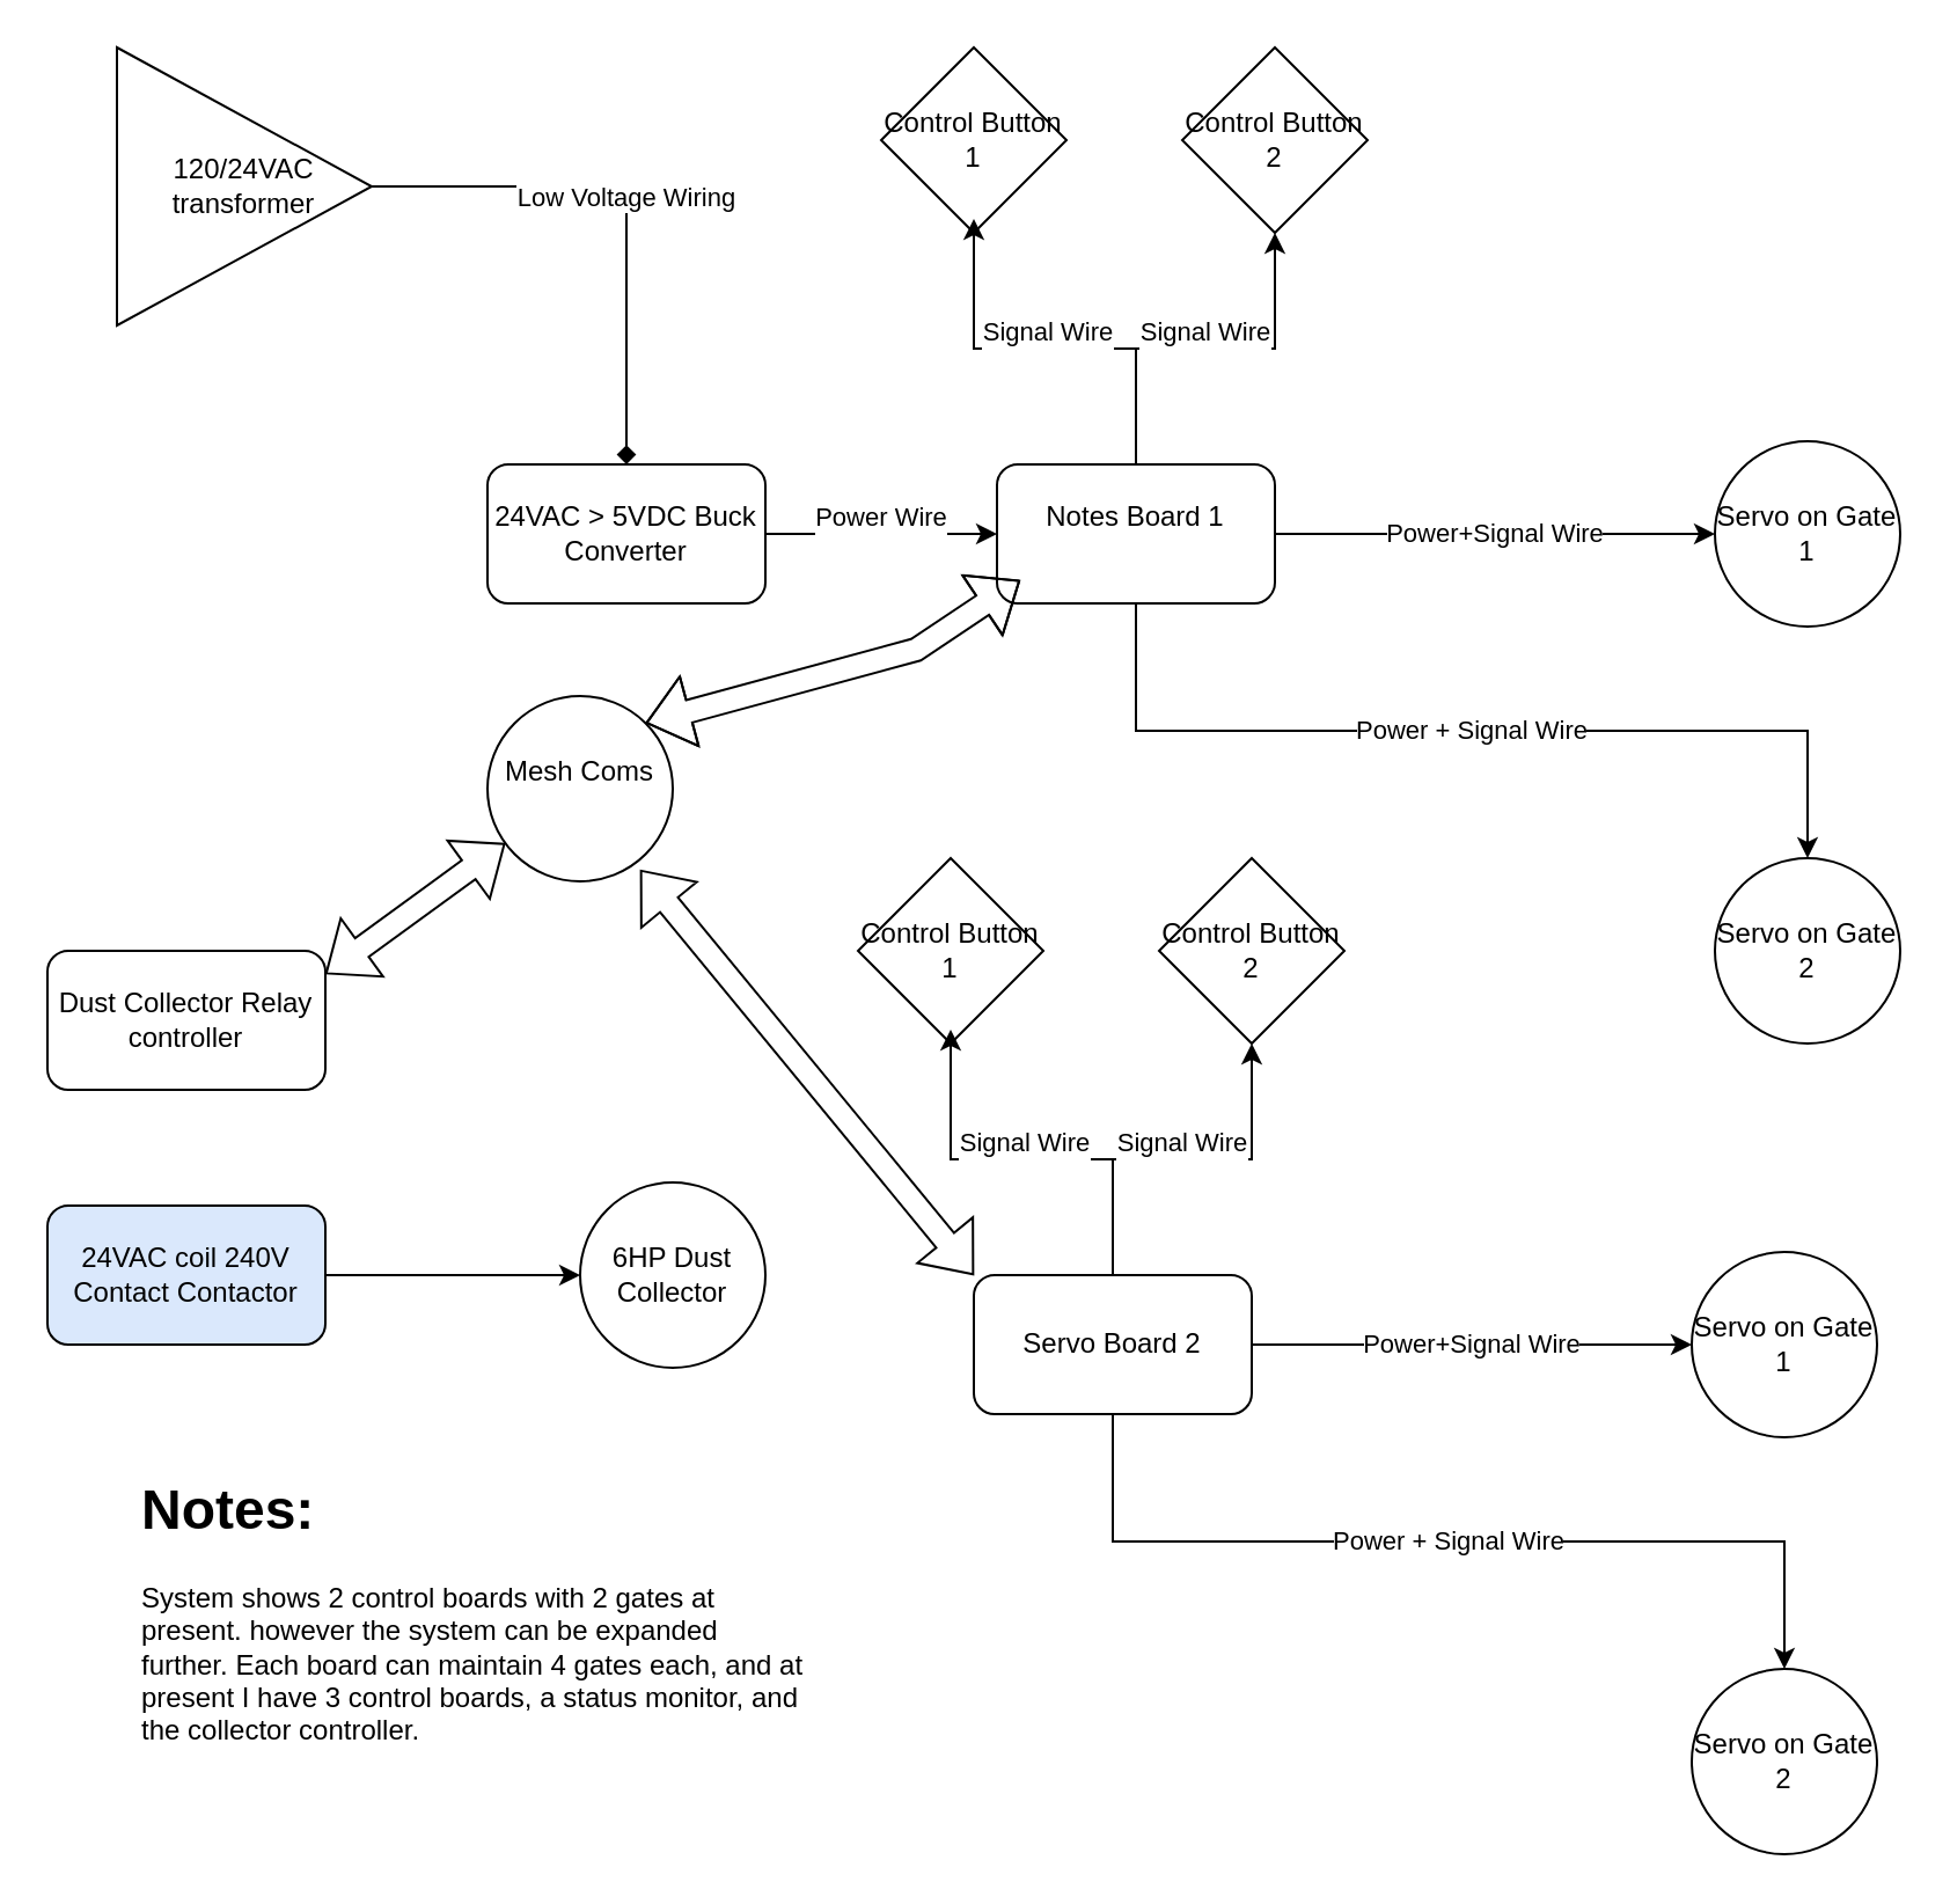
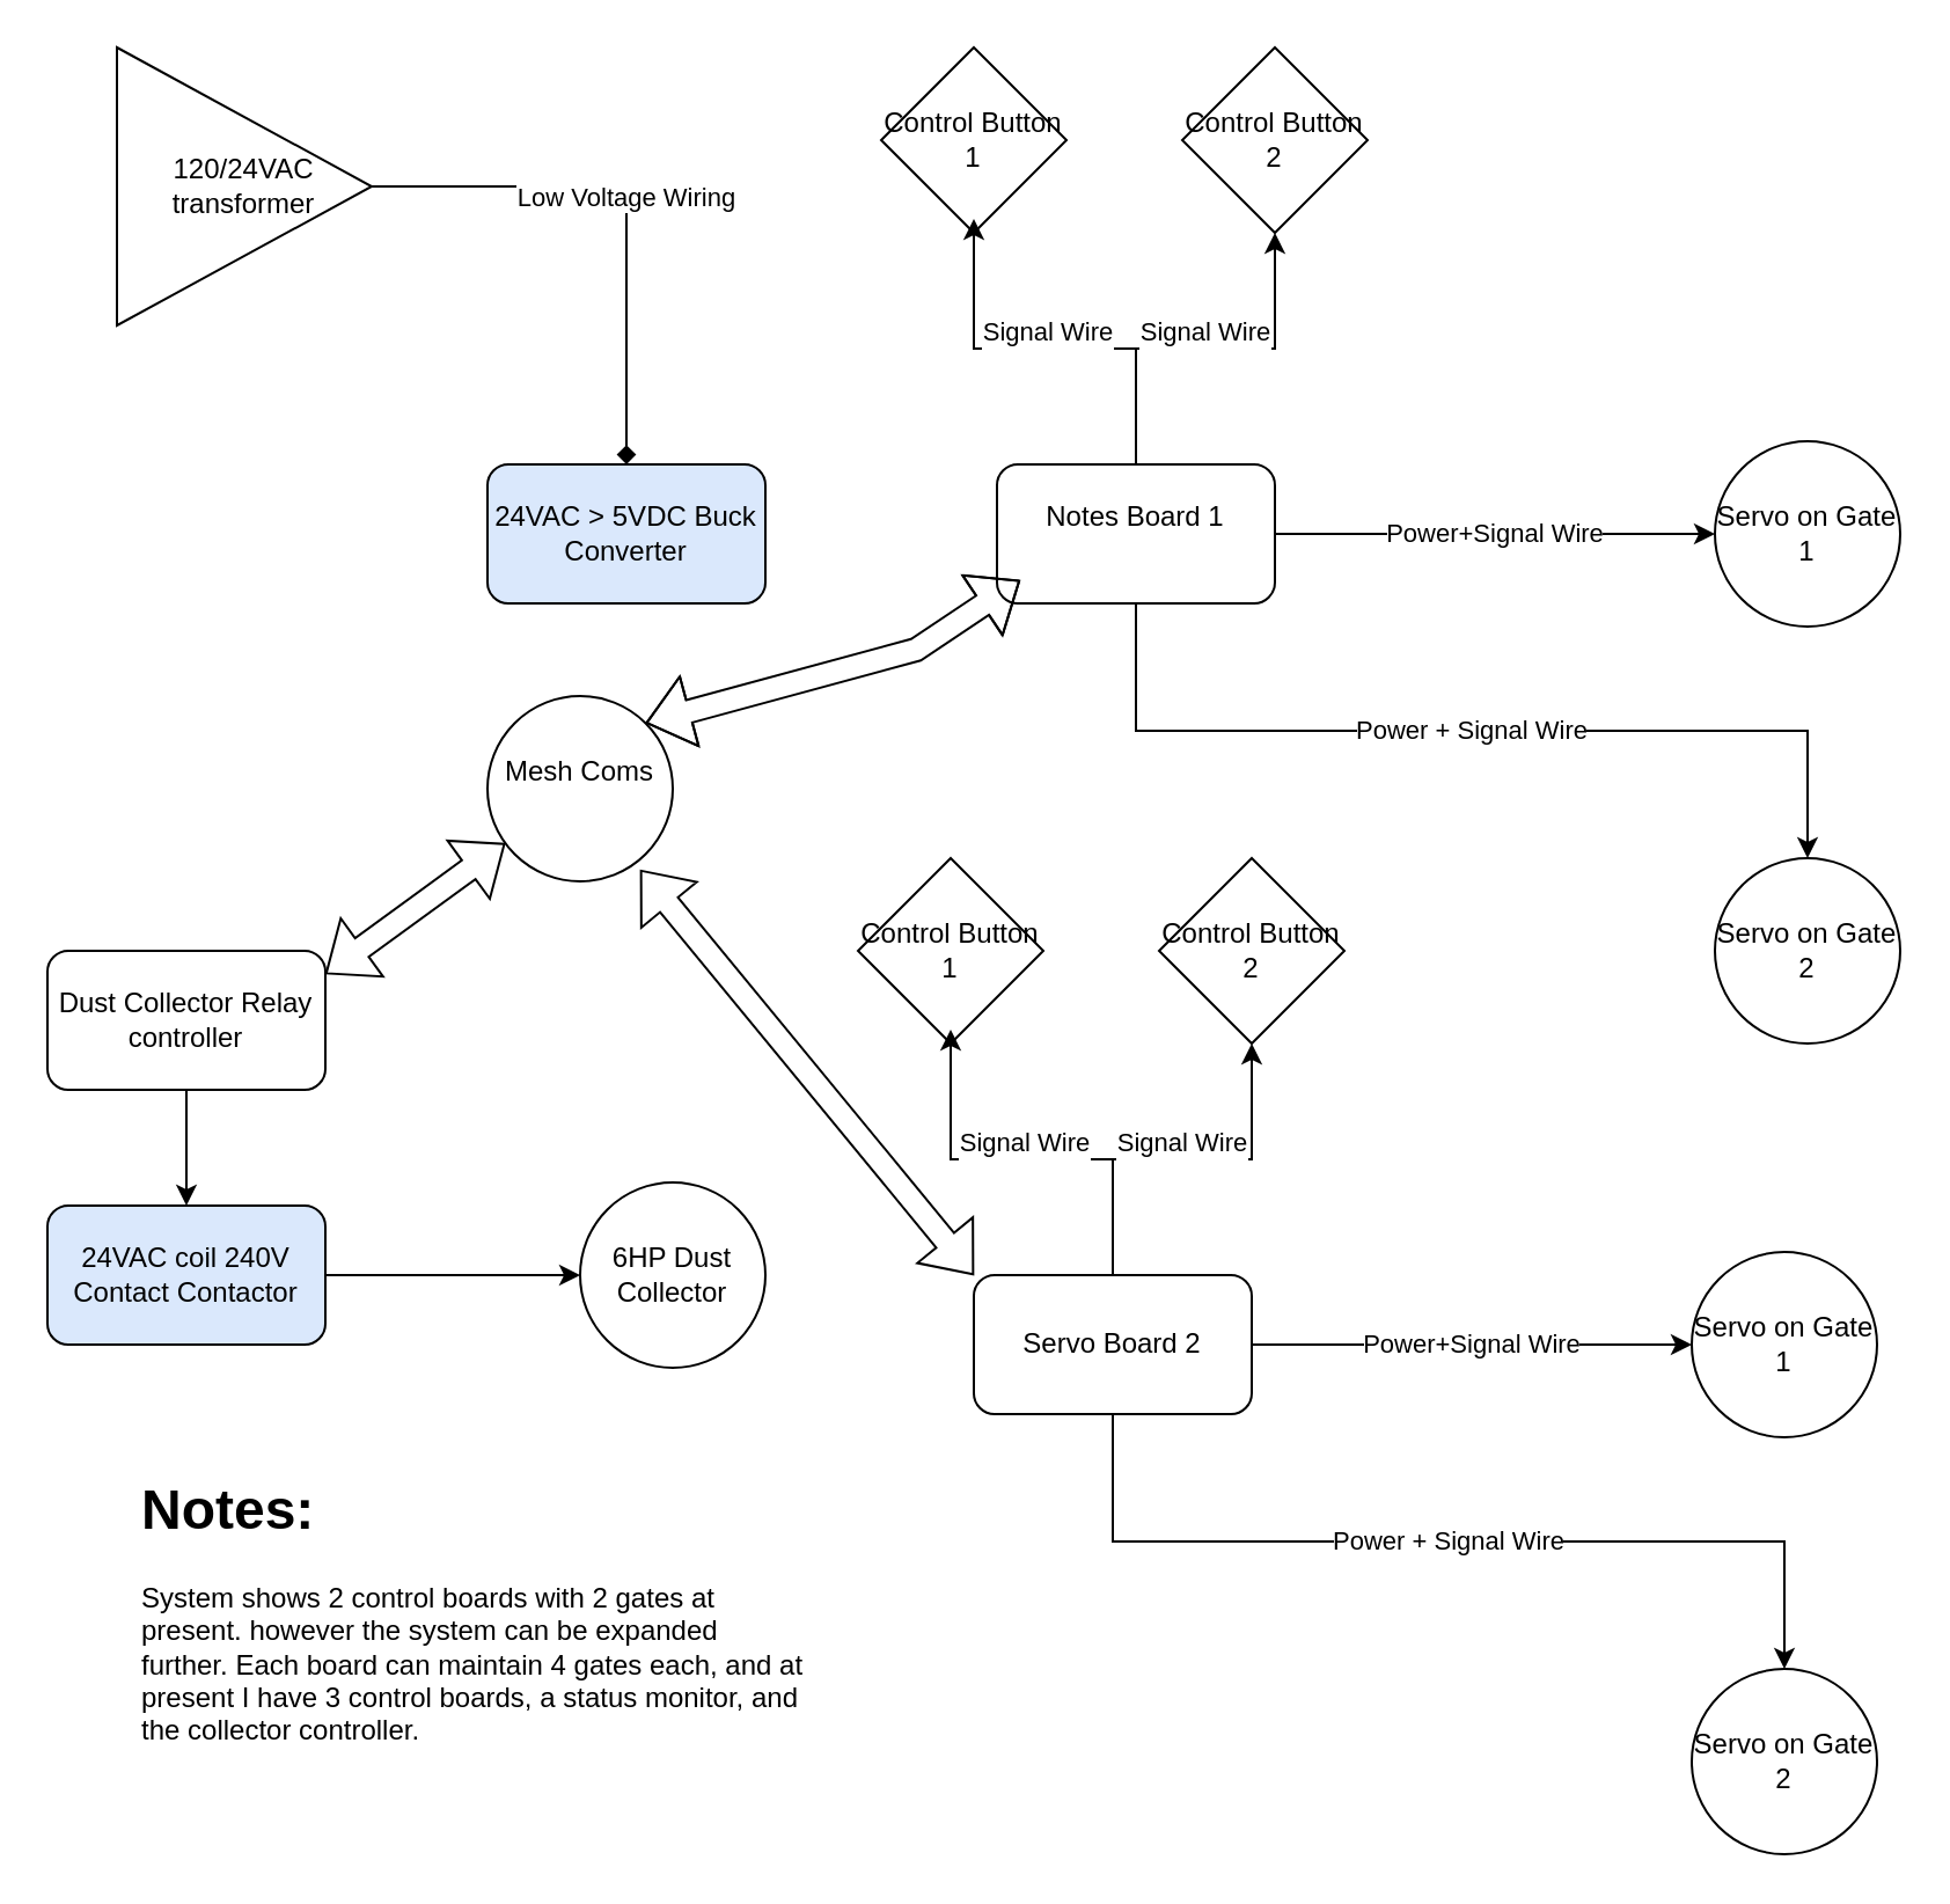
  <mxCell id="0" />
  <mxCell id="1" parent="0" />
  <mxCell id="2" value="Power+Signal Wire" style="edgeStyle=orthogonalEdgeStyle;rounded=0;orthogonalLoop=1;jettySize=auto;html=1;" edge="1" parent="1" source="5" target="7"><mxGeometry relative="1" as="geometry" /></mxCell>
  <mxCell id="3" value="Power + Signal Wire" style="edgeStyle=orthogonalEdgeStyle;rounded=0;orthogonalLoop=1;jettySize=auto;html=1;exitX=0.5;exitY=1;exitDx=0;exitDy=0;" edge="1" parent="1" source="5" target="6"><mxGeometry relative="1" as="geometry" /></mxCell>
  <mxCell id="4" value="Signal Wire&lt;div&gt;&lt;br&gt;&lt;/div&gt;" style="edgeStyle=orthogonalEdgeStyle;rounded=0;orthogonalLoop=1;jettySize=auto;html=1;entryX=0.5;entryY=1;entryDx=0;entryDy=0;" edge="1" parent="1" source="5" target="13"><mxGeometry relative="1" as="geometry" /></mxCell>
  <mxCell id="5" value="Notes Board 1&lt;div&gt;&lt;br&gt;&lt;/div&gt;" style="rounded=1;whiteSpace=wrap;html=1;" vertex="1" parent="1"><mxGeometry x="430" y="200" width="120" height="60" as="geometry" /></mxCell>
  <mxCell id="6" value="Servo on Gate 2" style="ellipse;whiteSpace=wrap;html=1;aspect=fixed;" vertex="1" parent="1"><mxGeometry x="740" y="370" width="80" height="80" as="geometry" /></mxCell>
  <mxCell id="7" value="Servo on Gate 1" style="ellipse;whiteSpace=wrap;html=1;aspect=fixed;" vertex="1" parent="1"><mxGeometry x="740" y="190" width="80" height="80" as="geometry" /></mxCell>
  <mxCell id="8" value="6HP Dust Collector" style="ellipse;whiteSpace=wrap;html=1;aspect=fixed;" vertex="1" parent="1"><mxGeometry x="250" y="510" width="80" height="80" as="geometry" /></mxCell>
+ <mxCell id="9" value="" style="edgeStyle=orthogonalEdgeStyle;rounded=0;orthogonalLoop=1;jettySize=auto;html=1;" edge="1" parent="1" source="10" target="18"><mxGeometry relative="1" as="geometry" /></mxCell>
  <mxCell id="10" value="Dust Collector Relay controller" style="rounded=1;whiteSpace=wrap;html=1;" vertex="1" parent="1"><mxGeometry x="20" y="410" width="120" height="60" as="geometry" /></mxCell>
  <mxCell id="11" value="Low Voltage Wiring" style="edgeStyle=orthogonalEdgeStyle;rounded=0;orthogonalLoop=1;jettySize=auto;html=1;endArrow=diamond;" edge="1" parent="1" source="12" target="16"><mxGeometry relative="1" as="geometry" /></mxCell>
  <mxCell id="12" value="120/24VAC transformer" style="triangle;whiteSpace=wrap;html=1;" vertex="1" parent="1"><mxGeometry x="50" y="20" width="110" height="120" as="geometry" /></mxCell>
  <mxCell id="13" value="Control Button 2" style="rhombus;whiteSpace=wrap;html=1;" vertex="1" parent="1"><mxGeometry x="510" y="20" width="80" height="80" as="geometry" /></mxCell>
  <mxCell id="14" value="Control Button 1" style="rhombus;whiteSpace=wrap;html=1;" vertex="1" parent="1"><mxGeometry x="380" y="20" width="80" height="80" as="geometry" /></mxCell>
- <mxCell id="15" value="Power Wire&lt;div&gt;&lt;br&gt;&lt;/div&gt;" style="edgeStyle=orthogonalEdgeStyle;rounded=0;orthogonalLoop=1;jettySize=auto;html=1;" edge="1" parent="1" source="16" target="5"><mxGeometry relative="1" as="geometry" /></mxCell>
- <mxCell id="16" value="24VAC &amp;gt; 5VDC Buck Converter" style="rounded=1;whiteSpace=wrap;html=1;" vertex="1" parent="1"><mxGeometry x="210" y="200" width="120" height="60" as="geometry" /></mxCell>
+ <mxCell id="16" value="24VAC &amp;gt; 5VDC Buck Converter" style="rounded=1;whiteSpace=wrap;html=1;fillColor=#dae8fc;" vertex="1" parent="1"><mxGeometry x="210" y="200" width="120" height="60" as="geometry" /></mxCell>
  <mxCell id="17" style="edgeStyle=orthogonalEdgeStyle;rounded=0;orthogonalLoop=1;jettySize=auto;html=1;" edge="1" parent="1" source="18" target="8"><mxGeometry relative="1" as="geometry" /></mxCell>
  <mxCell id="18" value="24VAC coil 240V Contact Contactor" style="rounded=1;whiteSpace=wrap;html=1;fillColor=#dae8fc;" vertex="1" parent="1"><mxGeometry x="20" y="520" width="120" height="60" as="geometry" /></mxCell>
  <mxCell id="19" value="Signal Wire&lt;div&gt;&lt;br&gt;&lt;/div&gt;" style="edgeStyle=orthogonalEdgeStyle;rounded=0;orthogonalLoop=1;jettySize=auto;html=1;entryX=0.5;entryY=0.925;entryDx=0;entryDy=0;entryPerimeter=0;" edge="1" parent="1" source="5" target="14"><mxGeometry relative="1" as="geometry" /></mxCell>
  <mxCell id="20" value="Power+Signal Wire" style="edgeStyle=orthogonalEdgeStyle;rounded=0;orthogonalLoop=1;jettySize=auto;html=1;" edge="1" parent="1" source="23" target="25"><mxGeometry relative="1" as="geometry" /></mxCell>
  <mxCell id="21" value="Power + Signal Wire" style="edgeStyle=orthogonalEdgeStyle;rounded=0;orthogonalLoop=1;jettySize=auto;html=1;exitX=0.5;exitY=1;exitDx=0;exitDy=0;" edge="1" parent="1" source="23" target="24"><mxGeometry relative="1" as="geometry" /></mxCell>
  <mxCell id="22" value="Signal Wire&lt;div&gt;&lt;br&gt;&lt;/div&gt;" style="edgeStyle=orthogonalEdgeStyle;rounded=0;orthogonalLoop=1;jettySize=auto;html=1;entryX=0.5;entryY=1;entryDx=0;entryDy=0;" edge="1" parent="1" source="23" target="26"><mxGeometry relative="1" as="geometry" /></mxCell>
  <mxCell id="23" value="Servo Board 2" style="rounded=1;whiteSpace=wrap;html=1;" vertex="1" parent="1"><mxGeometry x="420" y="550" width="120" height="60" as="geometry" /></mxCell>
  <mxCell id="24" value="Servo on Gate 2" style="ellipse;whiteSpace=wrap;html=1;aspect=fixed;" vertex="1" parent="1"><mxGeometry x="730" y="720" width="80" height="80" as="geometry" /></mxCell>
  <mxCell id="25" value="Servo on Gate 1" style="ellipse;whiteSpace=wrap;html=1;aspect=fixed;" vertex="1" parent="1"><mxGeometry x="730" y="540" width="80" height="80" as="geometry" /></mxCell>
  <mxCell id="26" value="Control Button 2" style="rhombus;whiteSpace=wrap;html=1;" vertex="1" parent="1"><mxGeometry x="500" y="370" width="80" height="80" as="geometry" /></mxCell>
  <mxCell id="27" value="Control Button 1" style="rhombus;whiteSpace=wrap;html=1;" vertex="1" parent="1"><mxGeometry x="370" y="370" width="80" height="80" as="geometry" /></mxCell>
  <mxCell id="28" value="Signal Wire&lt;div&gt;&lt;br&gt;&lt;/div&gt;" style="edgeStyle=orthogonalEdgeStyle;rounded=0;orthogonalLoop=1;jettySize=auto;html=1;entryX=0.5;entryY=0.925;entryDx=0;entryDy=0;entryPerimeter=0;" edge="1" parent="1" source="23" target="27"><mxGeometry relative="1" as="geometry" /></mxCell>
  <mxCell id="29" value="" style="shape=flexArrow;endArrow=classic;startArrow=classic;html=1;rounded=0;" edge="1" parent="1" target="30"><mxGeometry width="100" height="100" relative="1" as="geometry"><mxPoint x="140" y="420" as="sourcePoint" /><mxPoint x="220" y="330" as="targetPoint" /></mxGeometry></mxCell>
  <mxCell id="30" value="Mesh Coms&lt;div&gt;&lt;br&gt;&lt;/div&gt;" style="ellipse;whiteSpace=wrap;html=1;aspect=fixed;" vertex="1" parent="1"><mxGeometry x="210" y="300" width="80" height="80" as="geometry" /></mxCell>
  <mxCell id="31" value="" style="shape=flexArrow;endArrow=classic;startArrow=classic;html=1;rounded=0;exitX=1;exitY=0;exitDx=0;exitDy=0;" edge="1" parent="1" source="30"><mxGeometry width="100" height="100" relative="1" as="geometry"><mxPoint x="345" y="310" as="sourcePoint" /><mxPoint x="440" y="250" as="targetPoint" /><Array as="points"><mxPoint x="395" y="280" /></Array></mxGeometry></mxCell>
  <mxCell id="32" value="" style="shape=flexArrow;endArrow=classic;startArrow=classic;html=1;rounded=0;exitX=0;exitY=0;exitDx=0;exitDy=0;entryX=0.825;entryY=0.938;entryDx=0;entryDy=0;entryPerimeter=0;" edge="1" parent="1" source="23" target="30"><mxGeometry width="100" height="100" relative="1" as="geometry"><mxPoint x="200" y="460" as="sourcePoint" /><mxPoint x="285" y="410" as="targetPoint" /></mxGeometry></mxCell>
  <mxCell id="33" value="&lt;h1 style=&quot;margin-top: 0px;&quot;&gt;Notes:&lt;/h1&gt;&lt;div&gt;System shows 2 control boards with 2 gates at present. however the system can be expanded further. Each board can maintain 4 gates each, and at present I have 3 control boards, a status monitor, and the collector controller.&lt;/div&gt;" style="text;html=1;whiteSpace=wrap;overflow=hidden;rounded=0;" vertex="1" parent="1"><mxGeometry x="59" y="631" width="290" height="140" as="geometry" /></mxCell>
